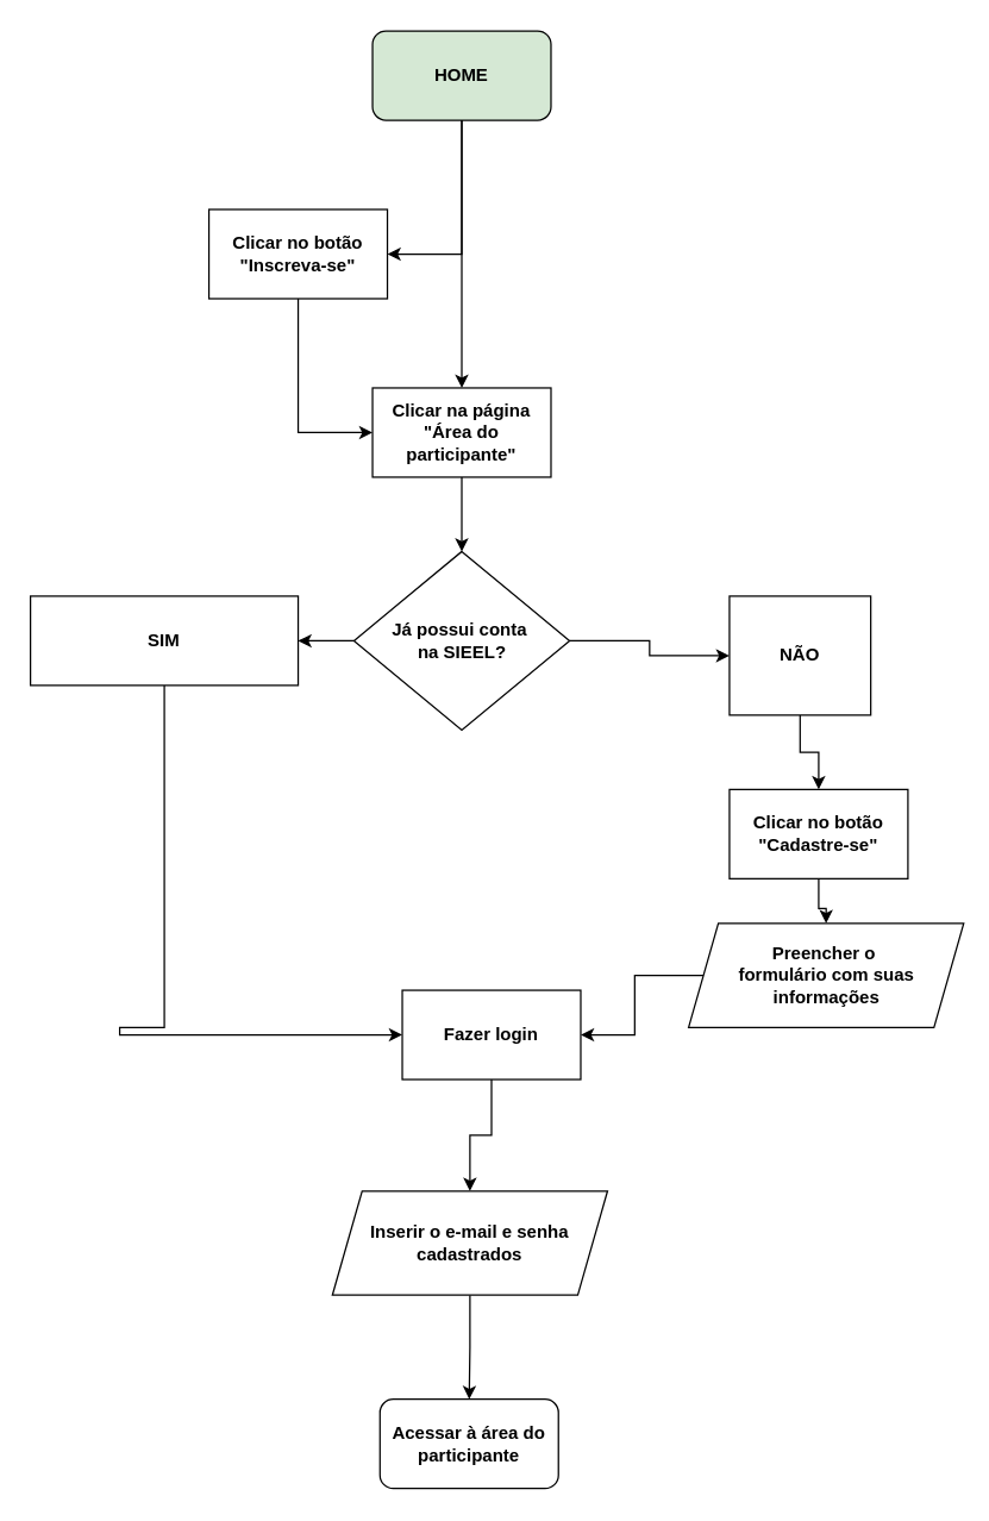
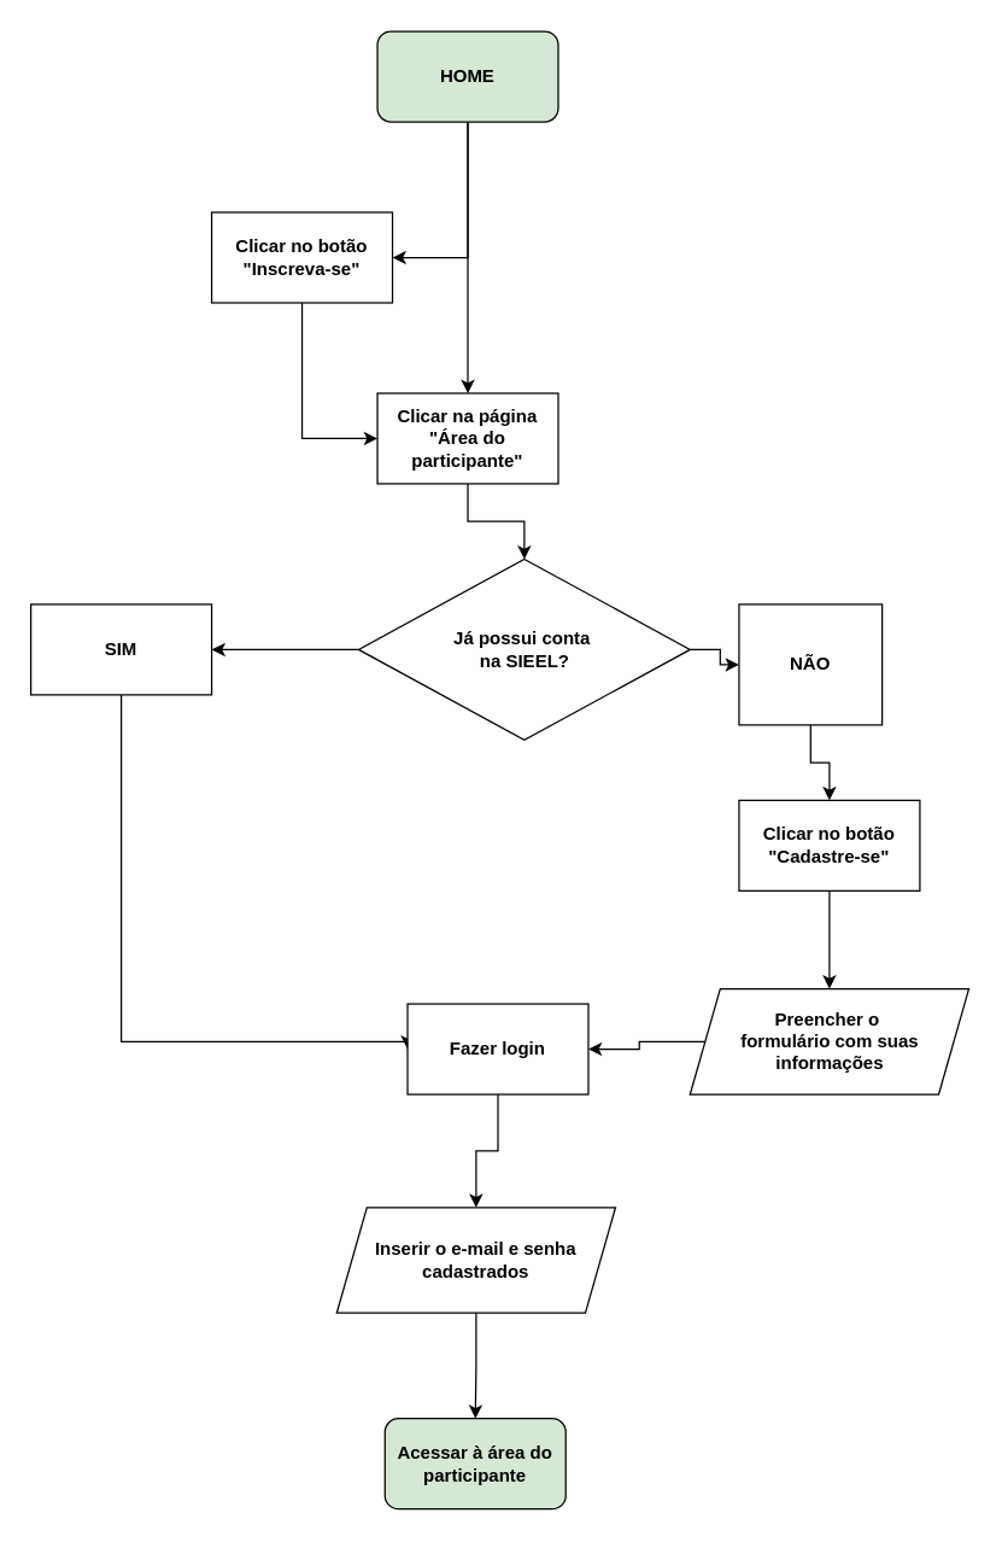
  <mxCell id="0" />
  <mxCell id="1" parent="0" />
  <mxCell id="2" value="" style="edgeStyle=orthogonalEdgeStyle;rounded=0;orthogonalLoop=1;jettySize=auto;html=1;strokeColor=light-dark(default, #4ebe2c);" parent="1" source="5" target="7" edge="1"><mxGeometry relative="1" as="geometry" /></mxCell>
  <mxCell id="3" style="edgeStyle=orthogonalEdgeStyle;rounded=0;orthogonalLoop=1;jettySize=auto;html=1;strokeColor=light-dark(#000000,#33FF33);" parent="1" source="5" target="7" edge="1"><mxGeometry relative="1" as="geometry" /></mxCell>
  <mxCell id="4" style="edgeStyle=orthogonalEdgeStyle;rounded=0;orthogonalLoop=1;jettySize=auto;html=1;entryX=1;entryY=0.5;entryDx=0;entryDy=0;strokeColor=light-dark(#000000,#33FF33);" parent="1" source="5" target="9" edge="1"><mxGeometry relative="1" as="geometry" /></mxCell>
  <mxCell id="5" value="&lt;b&gt;HOME&lt;/b&gt;" style="rounded=1;whiteSpace=wrap;html=1;strokeColor=light-dark(#000000,#00FF00);fillColor=#d5e8d4;" parent="1" vertex="1"><mxGeometry x="250" y="20" width="120" height="60" as="geometry" /></mxCell>
  <mxCell id="6" style="edgeStyle=orthogonalEdgeStyle;rounded=0;orthogonalLoop=1;jettySize=auto;html=1;entryX=0.5;entryY=0;entryDx=0;entryDy=0;strokeColor=light-dark(#000000,#00FF00);" parent="1" source="7" target="12" edge="1"><mxGeometry relative="1" as="geometry"><mxPoint x="310" y="390" as="targetPoint" /></mxGeometry></mxCell>
  <mxCell id="7" value="&lt;b&gt;Clicar na página &quot;Área do participante&quot;&lt;/b&gt;" style="whiteSpace=wrap;html=1;strokeColor=light-dark(#000000,#00FF00);rounded=0;" parent="1" vertex="1"><mxGeometry x="250" y="260" width="120" height="60" as="geometry" /></mxCell>
  <mxCell id="8" style="edgeStyle=orthogonalEdgeStyle;rounded=0;orthogonalLoop=1;jettySize=auto;html=1;entryX=0;entryY=0.5;entryDx=0;entryDy=0;strokeColor=light-dark(#000000,#00FF00);" parent="1" source="9" target="7" edge="1"><mxGeometry relative="1" as="geometry" /></mxCell>
  <mxCell id="9" value="&lt;b&gt;Clicar no botão &quot;Inscreva-se&quot;&lt;/b&gt;" style="whiteSpace=wrap;html=1;strokeColor=light-dark(#000000,#00FF00);rounded=0;" parent="1" vertex="1"><mxGeometry x="140" y="140" width="120" height="60" as="geometry" /></mxCell>
  <mxCell id="10" value="" style="edgeStyle=orthogonalEdgeStyle;rounded=0;orthogonalLoop=1;jettySize=auto;html=1;strokeColor=light-dark(#000000,#00FF00);" parent="1" source="12" target="14" edge="1"><mxGeometry relative="1" as="geometry" /></mxCell>
  <mxCell id="11" value="" style="edgeStyle=orthogonalEdgeStyle;rounded=0;orthogonalLoop=1;jettySize=auto;html=1;strokeColor=light-dark(#000000,#00CC00);" parent="1" source="12" target="16" edge="1"><mxGeometry relative="1" as="geometry" /></mxCell>
- <mxCell id="12" value="&lt;div&gt;&lt;b&gt;Já possui conta&amp;nbsp;&lt;/b&gt;&lt;/div&gt;&lt;div&gt;&lt;b&gt;na SIEEL?&lt;/b&gt;&lt;/div&gt;" style="rhombus;whiteSpace=wrap;html=1;fillColor=default;strokeColor=light-dark(#000000,#00FF00);" parent="1" vertex="1"><mxGeometry x="237.5" y="370" width="145" height="120" as="geometry" /></mxCell>
+ <mxCell id="12" value="&lt;div&gt;&lt;b&gt;Já possui conta&amp;nbsp;&lt;/b&gt;&lt;/div&gt;&lt;div&gt;&lt;b&gt;na SIEEL?&lt;/b&gt;&lt;/div&gt;" style="rhombus;whiteSpace=wrap;html=1;fillColor=default;strokeColor=light-dark(#000000,#00FF00);" parent="1" vertex="1"><mxGeometry x="237.5" y="370" width="220" height="120" as="geometry" /></mxCell>
  <mxCell id="13" style="edgeStyle=orthogonalEdgeStyle;rounded=0;orthogonalLoop=1;jettySize=auto;html=1;entryX=0;entryY=0.5;entryDx=0;entryDy=0;exitX=0.5;exitY=1;exitDx=0;exitDy=0;strokeColor=light-dark(#000000,#00FF00);" parent="1" source="14" target="20" edge="1"><mxGeometry relative="1" as="geometry"><Array as="points"><mxPoint x="80" y="690" /></Array></mxGeometry></mxCell>
- <mxCell id="14" value="&lt;b&gt;SIM&lt;/b&gt;" style="whiteSpace=wrap;html=1;strokeColor=light-dark(#000000,#00FF00);" parent="1" vertex="1"><mxGeometry x="20" y="400" width="180" height="60" as="geometry" /></mxCell>
+ <mxCell id="14" value="&lt;b&gt;SIM&lt;/b&gt;" style="whiteSpace=wrap;html=1;strokeColor=light-dark(#000000,#00FF00);" parent="1" vertex="1"><mxGeometry x="20" y="400" width="120" height="60" as="geometry" /></mxCell>
  <mxCell id="15" value="" style="edgeStyle=orthogonalEdgeStyle;rounded=0;orthogonalLoop=1;jettySize=auto;html=1;strokeColor=light-dark(#000000,#00FF00);" parent="1" source="16" target="18" edge="1"><mxGeometry relative="1" as="geometry" /></mxCell>
  <mxCell id="16" value="&lt;b&gt;NÃO&lt;/b&gt;" style="whiteSpace=wrap;html=1;strokeColor=light-dark(#000000,#00FF00);" parent="1" vertex="1"><mxGeometry x="490" y="400" width="95" height="80" as="geometry" /></mxCell>
  <mxCell id="17" style="edgeStyle=orthogonalEdgeStyle;rounded=0;orthogonalLoop=1;jettySize=auto;html=1;strokeColor=light-dark(#000000,#00FF00);" parent="1" source="18" target="25" edge="1"><mxGeometry relative="1" as="geometry" /></mxCell>
  <mxCell id="18" value="&lt;b&gt;Clicar no botão &quot;Cadastre-se&quot;&lt;/b&gt;" style="whiteSpace=wrap;html=1;strokeColor=light-dark(#000000,#00FF00);" parent="1" vertex="1"><mxGeometry x="490" y="530" width="120" height="60" as="geometry" /></mxCell>
  <mxCell id="19" value="" style="edgeStyle=orthogonalEdgeStyle;rounded=0;orthogonalLoop=1;jettySize=auto;html=1;strokeColor=light-dark(#000000,#00CC00);entryX=0.5;entryY=0;entryDx=0;entryDy=0;" parent="1" source="20" target="23" edge="1"><mxGeometry relative="1" as="geometry"><mxPoint x="315" y="800" as="targetPoint" /></mxGeometry></mxCell>
  <mxCell id="20" value="&lt;b&gt;Fazer login&lt;/b&gt;" style="whiteSpace=wrap;html=1;strokeColor=light-dark(#000000,#00FF00);" parent="1" vertex="1"><mxGeometry x="270" y="665" width="120" height="60" as="geometry" /></mxCell>
  <mxCell id="21" value="" style="edgeStyle=orthogonalEdgeStyle;rounded=0;orthogonalLoop=1;jettySize=auto;html=1;strokeColor=light-dark(#000000,#00FF00);exitX=0.5;exitY=1;exitDx=0;exitDy=0;" parent="1" source="23" target="22" edge="1"><mxGeometry relative="1" as="geometry"><mxPoint x="315" y="860" as="sourcePoint" /></mxGeometry></mxCell>
- <mxCell id="22" value="&lt;b&gt;Acessar à área do participante&lt;/b&gt;" style="whiteSpace=wrap;html=1;strokeColor=light-dark(#000000,#00CC00);rounded=1;" parent="1" vertex="1"><mxGeometry x="255" y="940" width="120" height="60" as="geometry" /></mxCell>
+ <mxCell id="22" value="&lt;b&gt;Acessar à área do participante&lt;/b&gt;" style="whiteSpace=wrap;html=1;strokeColor=light-dark(#000000,#00CC00);rounded=1;fillColor=#d5e8d4;" parent="1" vertex="1"><mxGeometry x="255" y="940" width="120" height="60" as="geometry" /></mxCell>
  <mxCell id="23" value="&lt;b&gt;Inserir o e-mail e senha cadastrados&lt;/b&gt;" style="shape=parallelogram;perimeter=parallelogramPerimeter;whiteSpace=wrap;html=1;fixedSize=1;strokeColor=light-dark(#000000,#00FF00);" parent="1" vertex="1"><mxGeometry x="223" y="800" width="185" height="70" as="geometry" /></mxCell>
  <mxCell id="24" value="" style="edgeStyle=orthogonalEdgeStyle;rounded=0;orthogonalLoop=1;jettySize=auto;html=1;strokeColor=light-dark(#000000,#00FF00);" parent="1" source="25" target="20" edge="1"><mxGeometry relative="1" as="geometry" /></mxCell>
- <mxCell id="25" value="&lt;div align=&quot;center&quot;&gt;&lt;b&gt;Preencher o&amp;nbsp;&lt;/b&gt;&lt;/div&gt;&lt;div align=&quot;center&quot;&gt;&lt;b&gt;formulário com suas informações&lt;/b&gt;&lt;/div&gt;" style="shape=parallelogram;perimeter=parallelogramPerimeter;whiteSpace=wrap;html=1;fixedSize=1;strokeColor=light-dark(#000000,#00FF00);align=center;" parent="1" vertex="1"><mxGeometry x="462.5" y="620" width="185" height="70" as="geometry" /></mxCell>
+ <mxCell id="25" value="&lt;div align=&quot;center&quot;&gt;&lt;b&gt;Preencher o&amp;nbsp;&lt;/b&gt;&lt;/div&gt;&lt;div align=&quot;center&quot;&gt;&lt;b&gt;formulário com suas informações&lt;/b&gt;&lt;/div&gt;" style="shape=parallelogram;perimeter=parallelogramPerimeter;whiteSpace=wrap;html=1;fixedSize=1;strokeColor=light-dark(#000000,#00FF00);align=center;" parent="1" vertex="1"><mxGeometry x="457.5" y="655" width="185" height="70" as="geometry" /></mxCell>
